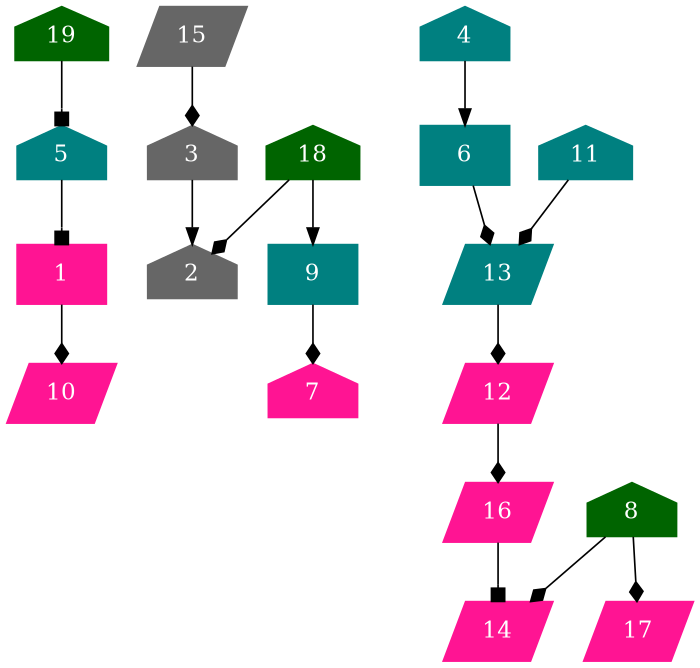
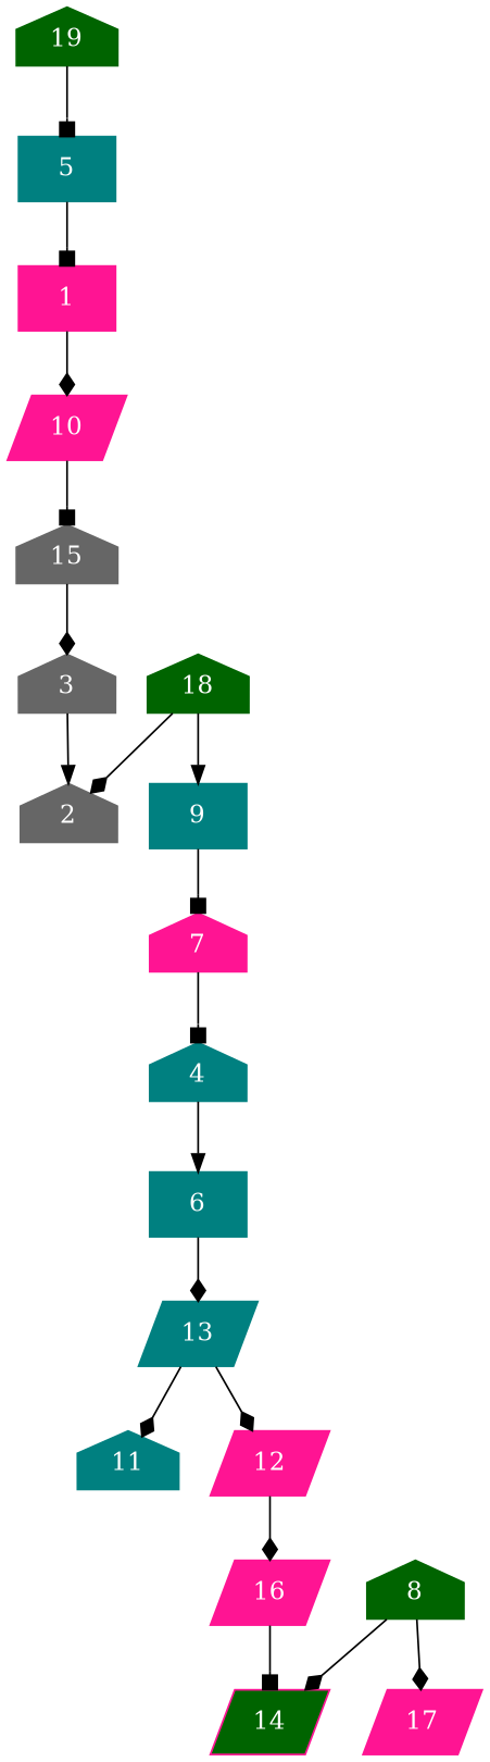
  digraph {
    node [color=deeppink fontcolor=white shape=house style=filled]
    edge [arrowhead=diamond]
-   5 [color=teal]
+   5 [color=teal shape=box]
    1 [shape=box]
    10 [shape=parallelogram]
-   15 [color=gray40 shape=parallelogram]
+   15 [color=gray40]
    3 [color=gray40]
    2 [color=gray40]
    18 [color=darkgreen]
    9 [color=teal shape=box]
    4 [color=teal]
    7
    6 [color=teal shape=box]
    13 [color=teal shape=parallelogram]
    19 [color=darkgreen]
    11 [color=teal]
    12 [shape=parallelogram]
-   14 [shape=parallelogram]
+   14 [shape=parallelogram fillcolor=darkgreen]
    8 [color=darkgreen]
    17 [shape=parallelogram]
    16 [shape=parallelogram]
    5 -> 1 [arrowhead=box]
    1 -> 10
+   10 -> 15 [arrowhead=box]
    15 -> 3
    3 -> 2 [arrowhead=normal]
    18 -> 2
    18 -> 9 [arrowhead=normal]
-   9 -> 7
+   9 -> 7 [arrowhead=box]
    4 -> 6 [arrowhead=normal]
+   7 -> 4 [arrowhead=box]
    6 -> 13
-   11 -> 13
+   13 -> 11
    13 -> 12
    19 -> 5 [arrowhead=box]
    12 -> 16
    8 -> 14
    8 -> 17
    16 -> 14 [arrowhead=box]
  }
